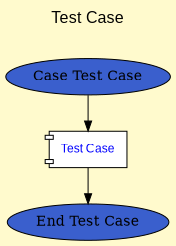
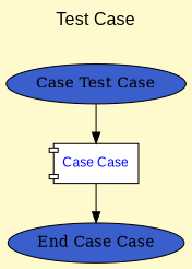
  digraph {
    bgcolor=lemonchiffon
    fontname=Arial
    fontsize=16
    label="Test Case"
    labelloc=t
    node [fillcolor=royalblue3 shape=ellipse style=filled]
    edge [style=solid]
    n1 [label="Case Test Case"]
-   n2 [fillcolor=white fontcolor=blue fontname=Arial fontsize=12 label="Test Case" margin="0.11,0.11" shape=component]
-   n3 [label="End Test Case"]
+   n2 [fillcolor=white fontcolor=blue fontname=Arial fontsize=12 label="Case Case" margin="0.11,0.11" shape=component]
+   n3 [label="End Case Case"]
    n1 -> n2
    n2 -> n3
  }
